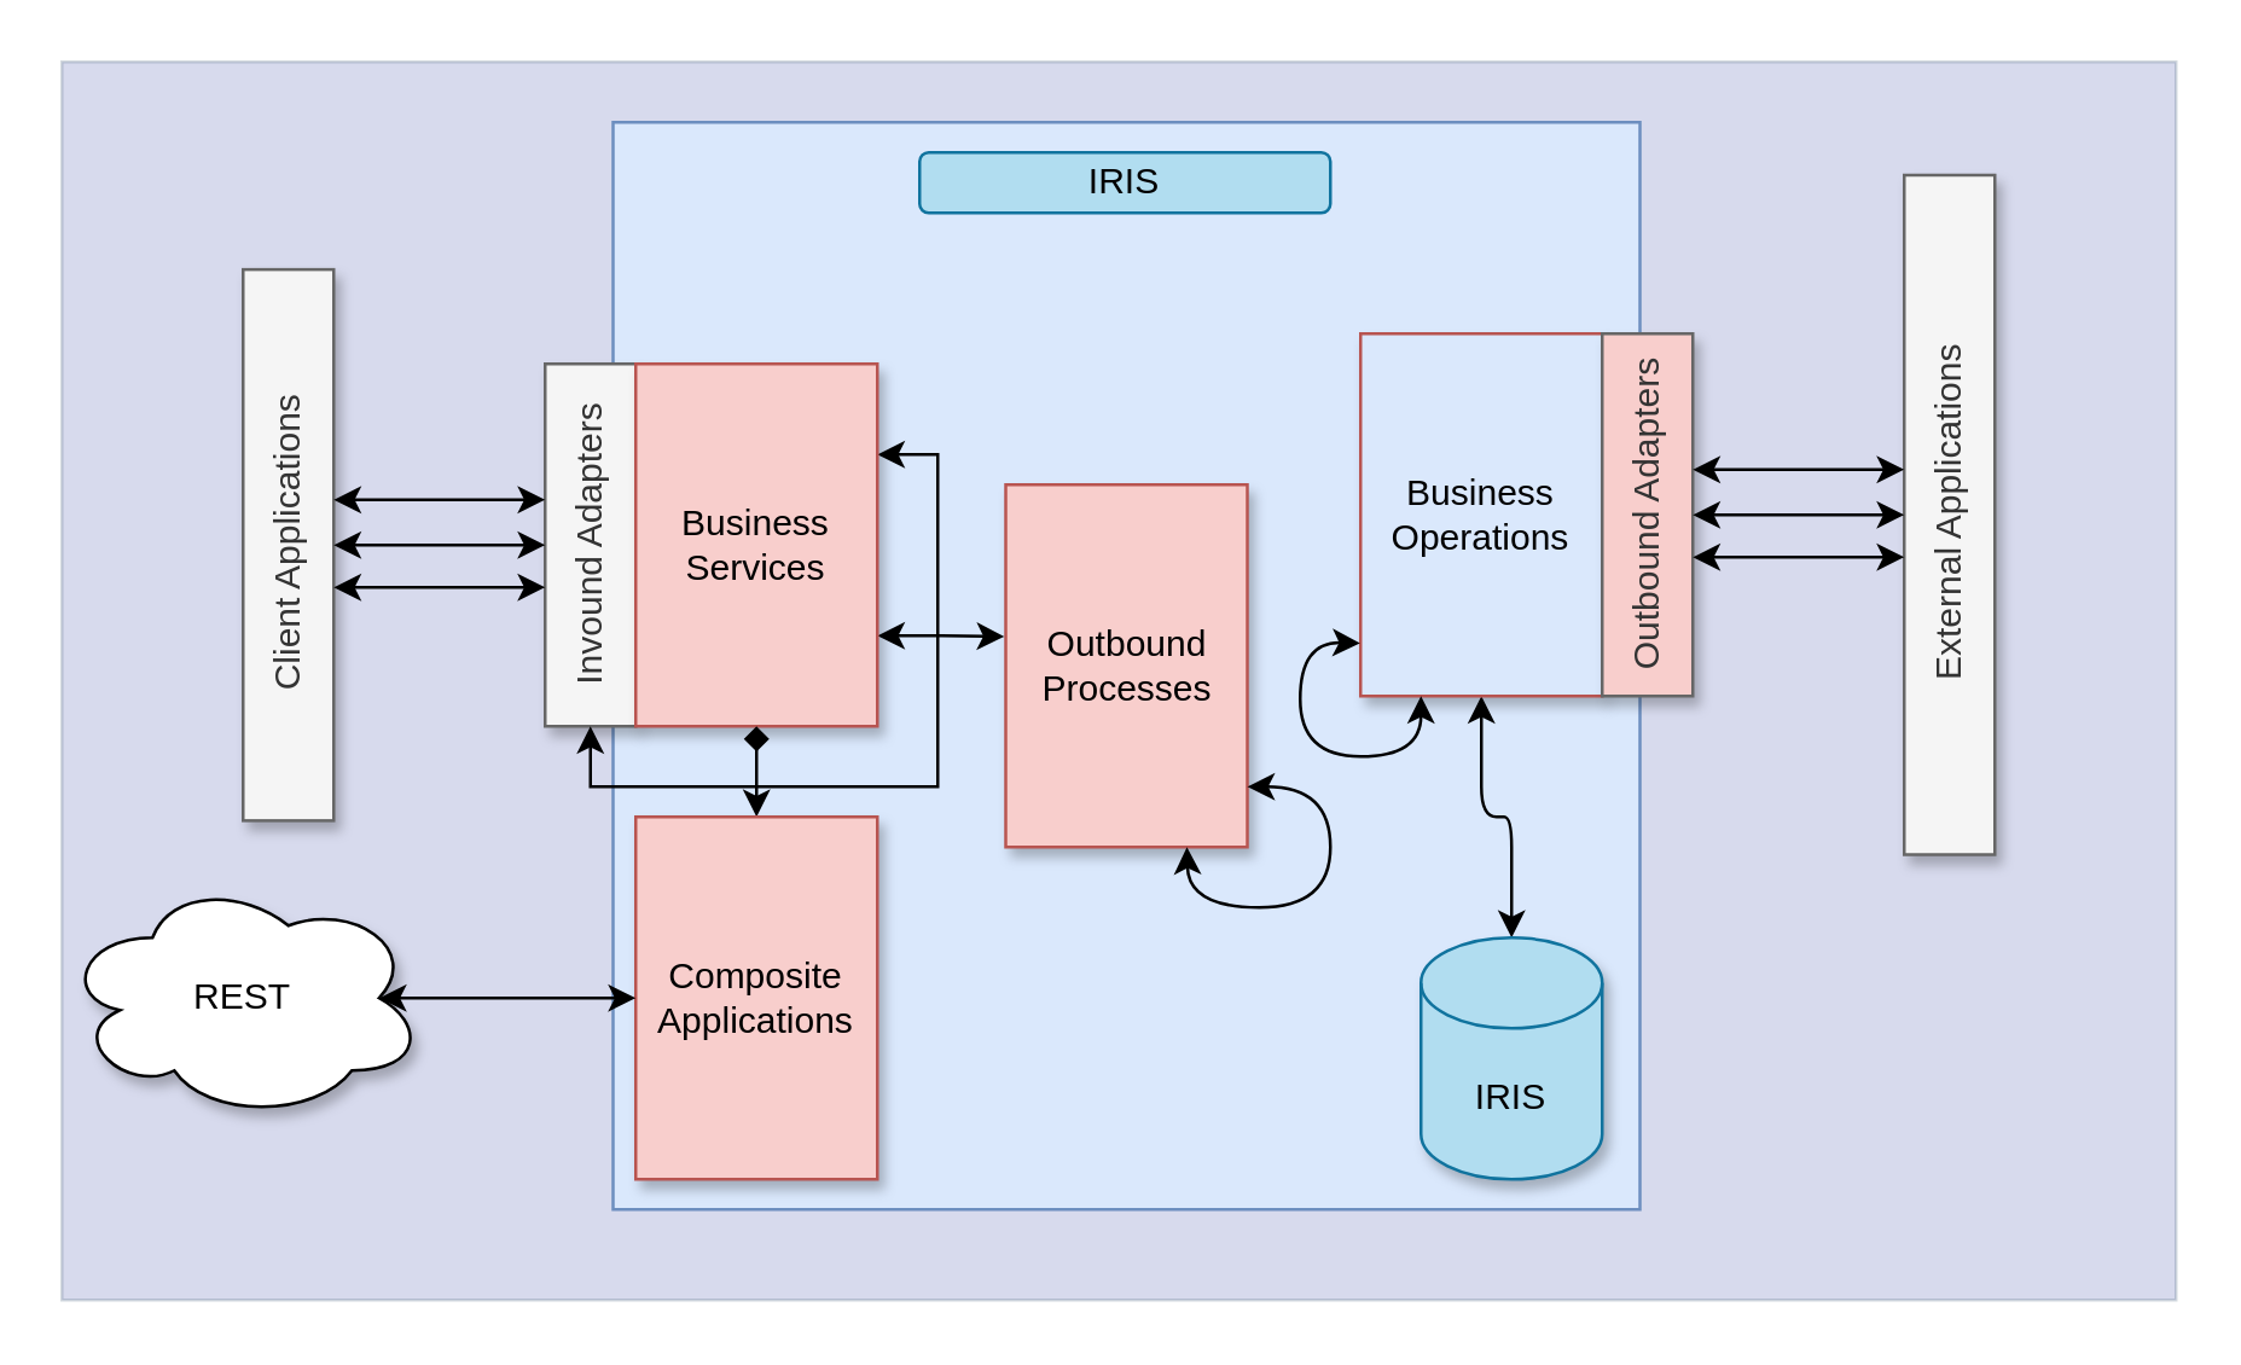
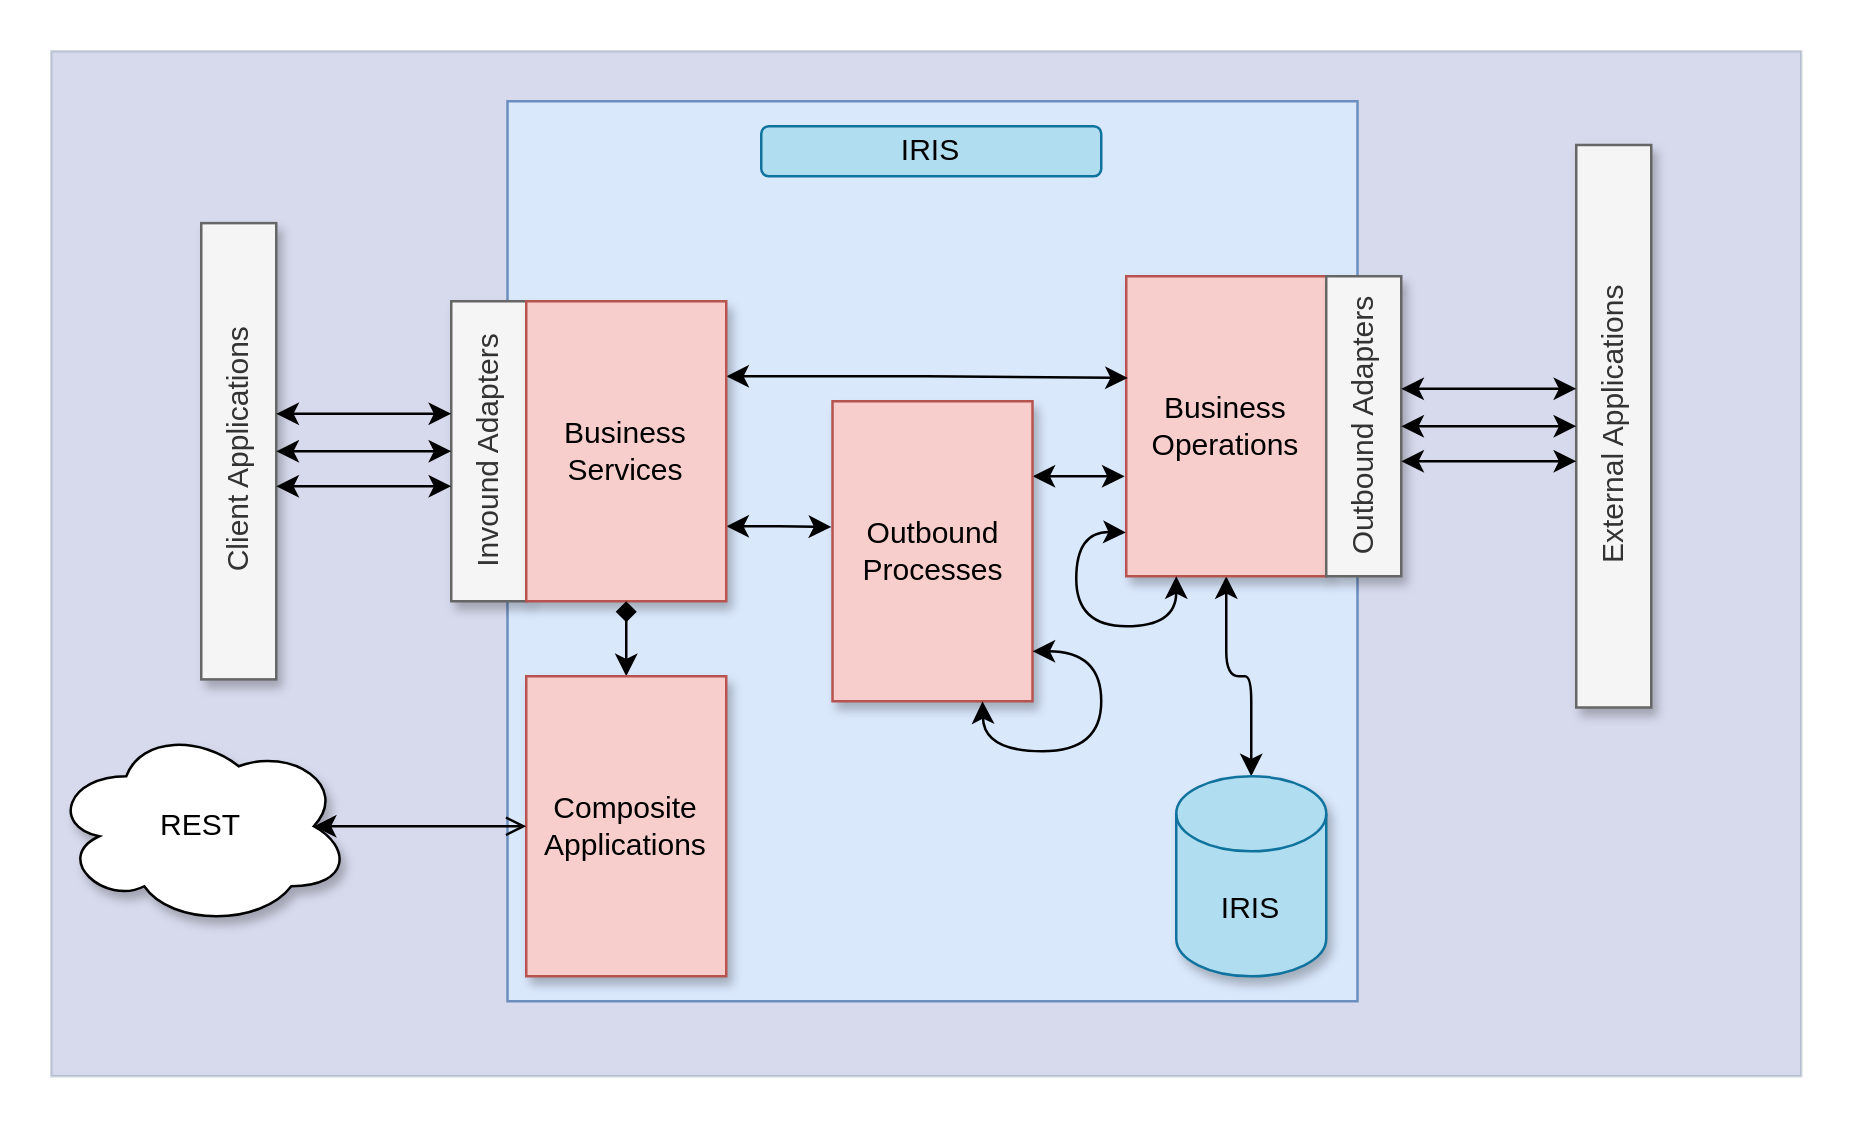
  <mxCell id="0" />
  <mxCell id="1" parent="0" />
  <mxCell id="2" value="" style="rounded=0;whiteSpace=wrap;html=1;shadow=0;glass=0;sketch=0;strokeColor=#23445d;align=center;verticalAlign=middle;opacity=20;fillColor=#3749A3;" vertex="1" parent="1"><mxGeometry x="20" y="20" width="700" height="410" as="geometry" /></mxCell>
  <mxCell id="3" value="" style="rounded=0;whiteSpace=wrap;html=1;horizontal=1;verticalAlign=top;strokeColor=#6c8ebf;glass=0;shadow=0;sketch=0;fillColor=#dae8fc;" vertex="1" parent="1"><mxGeometry x="202.5" y="40" width="340" height="360" as="geometry" /></mxCell>
  <mxCell id="4" style="edgeStyle=orthogonalEdgeStyle;rounded=1;sketch=0;orthogonalLoop=1;jettySize=auto;html=1;exitX=0.5;exitY=1;exitDx=0;exitDy=0;shadow=0;startArrow=classic;startFill=1;strokeColor=#000000;" edge="1" parent="1" source="5" target="28"><mxGeometry relative="1" as="geometry" /></mxCell>
- <mxCell id="5" value="Business Operations" style="rounded=0;whiteSpace=wrap;html=1;verticalAlign=middle;fillColor=#dae8fc;strokeColor=#b85450;shadow=1;" vertex="1" parent="1"><mxGeometry x="450" y="110" width="80" height="120" as="geometry" /></mxCell>
+ <mxCell id="5" value="Business Operations" style="rounded=0;whiteSpace=wrap;html=1;verticalAlign=middle;fillColor=#f8cecc;strokeColor=#b85450;shadow=1;" vertex="1" parent="1"><mxGeometry x="450" y="110" width="80" height="120" as="geometry" /></mxCell>
  <mxCell id="6" value="Invound Adapters" style="rounded=0;whiteSpace=wrap;html=1;verticalAlign=middle;horizontal=0;fillColor=#f5f5f5;strokeColor=#666666;fontColor=#333333;shadow=1;" vertex="1" parent="1"><mxGeometry x="180" y="120" width="30" height="120" as="geometry" /></mxCell>
- <mxCell id="7" value="Outbound Adapters" style="rounded=0;whiteSpace=wrap;html=1;verticalAlign=middle;horizontal=0;align=center;fillColor=#f8cecc;strokeColor=#666666;fontColor=#333333;shadow=1;" vertex="1" parent="1"><mxGeometry x="530" y="110" width="30" height="120" as="geometry" /></mxCell>
+ <mxCell id="7" value="Outbound Adapters" style="rounded=0;whiteSpace=wrap;html=1;verticalAlign=middle;horizontal=0;align=center;fillColor=#f5f5f5;strokeColor=#666666;fontColor=#333333;shadow=1;" vertex="1" parent="1"><mxGeometry x="530" y="110" width="30" height="120" as="geometry" /></mxCell>
  <mxCell id="8" value="External Applications" style="rounded=0;whiteSpace=wrap;html=1;verticalAlign=middle;horizontal=0;fillColor=#f5f5f5;strokeColor=#666666;fontColor=#333333;shadow=1;" vertex="1" parent="1"><mxGeometry x="630" y="57.5" width="30" height="225" as="geometry" /></mxCell>
  <mxCell id="9" value="" style="endArrow=classic;startArrow=classic;html=1;exitX=1;exitY=0.5;exitDx=0;exitDy=0;entryX=0;entryY=0.5;entryDx=0;entryDy=0;" edge="1" parent="1"><mxGeometry width="50" height="50" relative="1" as="geometry"><mxPoint x="560" y="170" as="sourcePoint" /><mxPoint x="630" y="170" as="targetPoint" /></mxGeometry></mxCell>
  <mxCell id="10" value="" style="endArrow=classic;startArrow=classic;html=1;exitX=1;exitY=0.5;exitDx=0;exitDy=0;entryX=0;entryY=0.5;entryDx=0;entryDy=0;" edge="1" parent="1"><mxGeometry width="50" height="50" relative="1" as="geometry"><mxPoint x="560" y="184" as="sourcePoint" /><mxPoint x="630" y="184" as="targetPoint" /></mxGeometry></mxCell>
  <mxCell id="11" value="" style="endArrow=classic;startArrow=classic;html=1;exitX=1;exitY=0.5;exitDx=0;exitDy=0;entryX=0;entryY=0.5;entryDx=0;entryDy=0;" edge="1" parent="1"><mxGeometry width="50" height="50" relative="1" as="geometry"><mxPoint x="560" y="155" as="sourcePoint" /><mxPoint x="630" y="155" as="targetPoint" /></mxGeometry></mxCell>
+ <mxCell id="12" style="edgeStyle=orthogonalEdgeStyle;rounded=0;sketch=0;orthogonalLoop=1;jettySize=auto;html=1;exitX=1;exitY=0.25;exitDx=0;exitDy=0;entryX=-0.008;entryY=0.667;entryDx=0;entryDy=0;entryPerimeter=0;shadow=0;startArrow=classic;startFill=1;strokeColor=#000000;" edge="1" parent="1" source="13" target="5"><mxGeometry relative="1" as="geometry" /></mxCell>
  <mxCell id="13" value="Outbound Processes" style="rounded=0;whiteSpace=wrap;html=1;verticalAlign=middle;fillColor=#f8cecc;strokeColor=#b85450;shadow=1;" vertex="1" parent="1"><mxGeometry x="332.5" y="160" width="80" height="120" as="geometry" /></mxCell>
- <mxCell id="14" style="edgeStyle=orthogonalEdgeStyle;rounded=0;sketch=0;orthogonalLoop=1;jettySize=auto;html=1;exitX=1;exitY=0.25;exitDx=0;exitDy=0;shadow=0;startArrow=classic;startFill=1;strokeColor=#000000;" edge="1" parent="1" source="16" target="6"><mxGeometry relative="1" as="geometry" /></mxCell>
+ <mxCell id="14" style="edgeStyle=orthogonalEdgeStyle;rounded=0;sketch=0;orthogonalLoop=1;jettySize=auto;html=1;exitX=1;exitY=0.25;exitDx=0;exitDy=0;entryX=0.008;entryY=0.339;entryDx=0;entryDy=0;entryPerimeter=0;shadow=0;startArrow=classic;startFill=1;strokeColor=#000000;" edge="1" parent="1" source="16" target="5"><mxGeometry relative="1" as="geometry" /></mxCell>
  <mxCell id="15" style="edgeStyle=orthogonalEdgeStyle;rounded=0;sketch=0;orthogonalLoop=1;jettySize=auto;html=1;exitX=1;exitY=0.75;exitDx=0;exitDy=0;entryX=-0.006;entryY=0.419;entryDx=0;entryDy=0;entryPerimeter=0;shadow=0;startArrow=classic;startFill=1;strokeColor=#000000;" edge="1" parent="1" source="16" target="13"><mxGeometry relative="1" as="geometry" /></mxCell>
  <mxCell id="16" value="Business Services" style="rounded=0;whiteSpace=wrap;html=1;verticalAlign=middle;fillColor=#f8cecc;strokeColor=#b85450;shadow=1;" vertex="1" parent="1"><mxGeometry x="210" y="120" width="80" height="120" as="geometry" /></mxCell>
  <mxCell id="17" value="Client Applications" style="rounded=0;whiteSpace=wrap;html=1;verticalAlign=middle;horizontal=0;fillColor=#f5f5f5;strokeColor=#666666;fontColor=#333333;shadow=1;" vertex="1" parent="1"><mxGeometry x="80" y="88.75" width="30" height="182.5" as="geometry" /></mxCell>
  <mxCell id="18" value="" style="endArrow=classic;startArrow=classic;html=1;exitX=1;exitY=0.5;exitDx=0;exitDy=0;entryX=0;entryY=0.5;entryDx=0;entryDy=0;" edge="1" parent="1"><mxGeometry width="50" height="50" relative="1" as="geometry"><mxPoint x="110" y="180" as="sourcePoint" /><mxPoint x="180" y="180" as="targetPoint" /></mxGeometry></mxCell>
  <mxCell id="19" value="" style="endArrow=classic;startArrow=classic;html=1;exitX=1;exitY=0.5;exitDx=0;exitDy=0;entryX=0;entryY=0.5;entryDx=0;entryDy=0;" edge="1" parent="1"><mxGeometry width="50" height="50" relative="1" as="geometry"><mxPoint x="110" y="194" as="sourcePoint" /><mxPoint x="180" y="194" as="targetPoint" /></mxGeometry></mxCell>
  <mxCell id="20" value="" style="endArrow=classic;startArrow=classic;html=1;exitX=1;exitY=0.5;exitDx=0;exitDy=0;entryX=0;entryY=0.5;entryDx=0;entryDy=0;" edge="1" parent="1"><mxGeometry width="50" height="50" relative="1" as="geometry"><mxPoint x="110" y="165" as="sourcePoint" /><mxPoint x="180" y="165" as="targetPoint" /></mxGeometry></mxCell>
  <mxCell id="21" value="IRIS" style="rounded=1;whiteSpace=wrap;html=1;shadow=0;glass=0;sketch=0;align=center;verticalAlign=middle;gradientDirection=north;fillColor=#b1ddf0;strokeColor=#10739e;" vertex="1" parent="1"><mxGeometry x="304" y="50" width="136" height="20" as="geometry" /></mxCell>
  <mxCell id="22" value="" style="curved=1;endArrow=classic;html=1;shadow=0;strokeColor=#000000;entryX=0.997;entryY=0.836;entryDx=0;entryDy=0;entryPerimeter=0;exitX=0.75;exitY=1;exitDx=0;exitDy=0;startArrow=classic;startFill=1;" edge="1" parent="1" source="13" target="13"><mxGeometry width="50" height="50" relative="1" as="geometry"><mxPoint x="412.5" y="310" as="sourcePoint" /><mxPoint x="462.5" y="260" as="targetPoint" /><Array as="points"><mxPoint x="393" y="300" /><mxPoint x="440" y="300" /><mxPoint x="440" y="260" /><mxPoint x="412.5" y="260" /></Array></mxGeometry></mxCell>
  <mxCell id="23" value="" style="curved=1;endArrow=classic;html=1;shadow=0;strokeColor=#000000;exitX=0.25;exitY=1;exitDx=0;exitDy=0;entryX=-0.002;entryY=0.854;entryDx=0;entryDy=0;startArrow=classic;startFill=1;entryPerimeter=0;" edge="1" parent="1" source="5" target="5"><mxGeometry width="50" height="50" relative="1" as="geometry"><mxPoint x="402.5" y="290" as="sourcePoint" /><mxPoint x="422" y="270" as="targetPoint" /><Array as="points"><mxPoint x="470" y="250" /><mxPoint x="430" y="250" /><mxPoint x="430" y="212" /></Array></mxGeometry></mxCell>
  <mxCell id="24" value="" style="edgeStyle=orthogonalEdgeStyle;rounded=1;sketch=0;orthogonalLoop=1;jettySize=auto;html=1;shadow=0;startArrow=classic;startFill=1;strokeColor=#000000;endArrow=diamond;" edge="1" parent="1" source="25" target="16"><mxGeometry relative="1" as="geometry" /></mxCell>
  <mxCell id="25" value="Composite Applications" style="rounded=0;whiteSpace=wrap;html=1;verticalAlign=middle;fillColor=#f8cecc;strokeColor=#b85450;shadow=1;" vertex="1" parent="1"><mxGeometry x="210" y="270" width="80" height="120" as="geometry" /></mxCell>
- <mxCell id="26" value="" style="edgeStyle=orthogonalEdgeStyle;rounded=1;sketch=0;orthogonalLoop=1;jettySize=auto;html=1;shadow=0;startArrow=classic;startFill=1;strokeColor=#000000;exitX=0.875;exitY=0.5;exitDx=0;exitDy=0;exitPerimeter=0;" edge="1" parent="1" source="27" target="25"><mxGeometry relative="1" as="geometry" /></mxCell>
+ <mxCell id="26" value="" style="edgeStyle=orthogonalEdgeStyle;rounded=1;sketch=0;orthogonalLoop=1;jettySize=auto;html=1;shadow=0;startArrow=classic;startFill=1;strokeColor=#000000;exitX=0.875;exitY=0.5;exitDx=0;exitDy=0;exitPerimeter=0;endArrow=open;" edge="1" parent="1" source="27" target="25"><mxGeometry relative="1" as="geometry" /></mxCell>
  <mxCell id="27" value="REST" style="ellipse;shape=cloud;whiteSpace=wrap;html=1;rounded=0;shadow=1;glass=0;sketch=0;gradientColor=none;align=center;verticalAlign=middle;" vertex="1" parent="1"><mxGeometry x="20" y="290" width="120" height="80" as="geometry" /></mxCell>
  <mxCell id="28" value="&lt;div&gt;IRIS&lt;/div&gt;" style="shape=cylinder3;whiteSpace=wrap;html=1;boundedLbl=1;backgroundOutline=1;size=15;rounded=0;shadow=1;glass=0;sketch=0;fillColor=#b1ddf0;align=center;verticalAlign=middle;strokeColor=#10739e;" vertex="1" parent="1"><mxGeometry x="470" y="310" width="60" height="80" as="geometry" /></mxCell>
